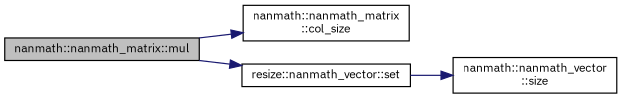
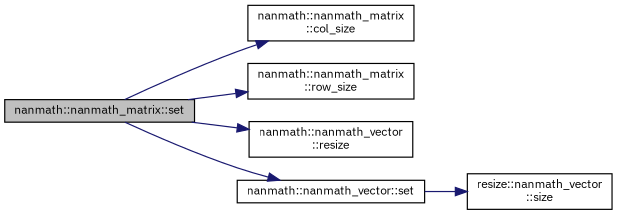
  digraph {
    fontname="IBM Plex Sans"
    rankdir=LR
    node [color=black fillcolor=white fontname="IBM Plex Sans" fontsize=10 shape=record style=filled]
    edge [color=midnightblue fontname="IBM Plex Sans" fontsize=10 labelfontname=Helvetica labelfontsize=10 style=solid]
-   n1 [fillcolor=grey75 fontcolor=black height=0.2 label="nanmath::nanmath_matrix::mul" width=0.4]
+   n1 [fillcolor=grey75 fontcolor=black height=0.2 label="nanmath::nanmath_matrix::set" width=0.4]
    n2 [height=0.2 label="nanmath::nanmath_matrix\l::col_size" width=0.4]
-   n5 [height=0.2 label="resize::nanmath_vector::set" width=0.4]
-   n6 [height=0.2 label="nanmath::nanmath_vector\l::size" width=0.4]
+   n3 [height=0.2 label="nanmath::nanmath_matrix\l::row_size" width=0.4]
+   n4 [height=0.2 label="nanmath::nanmath_vector\l::resize" width=0.4]
+   n5 [height=0.2 label="nanmath::nanmath_vector::set" width=0.4]
+   n6 [height=0.2 label="resize::nanmath_vector\l::size" width=0.4]
    n1 -> n2
+   n1 -> n3
+   n1 -> n4
    n1 -> n5
    n5 -> n6
  }
